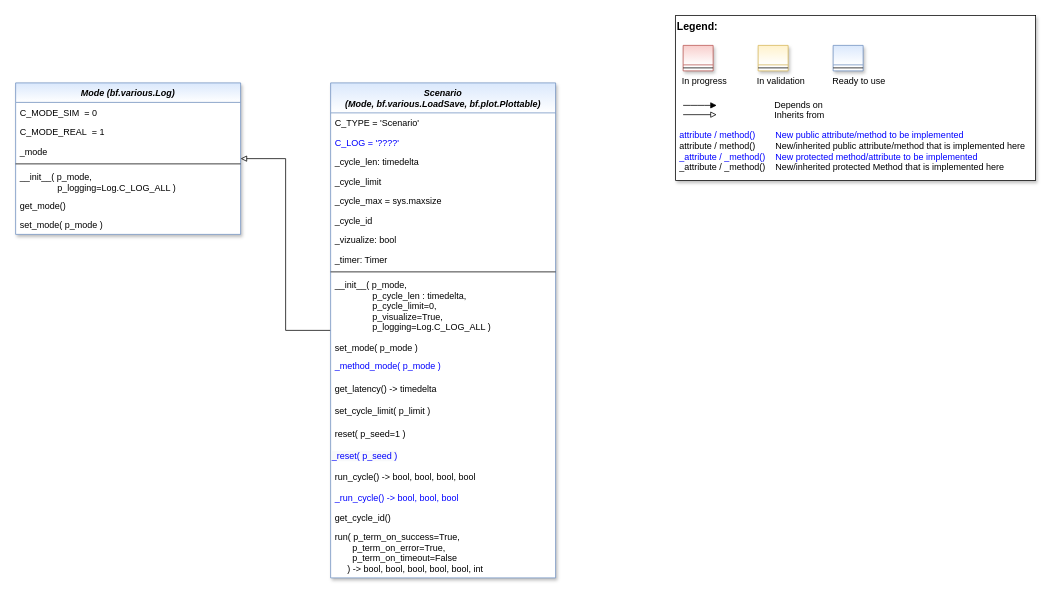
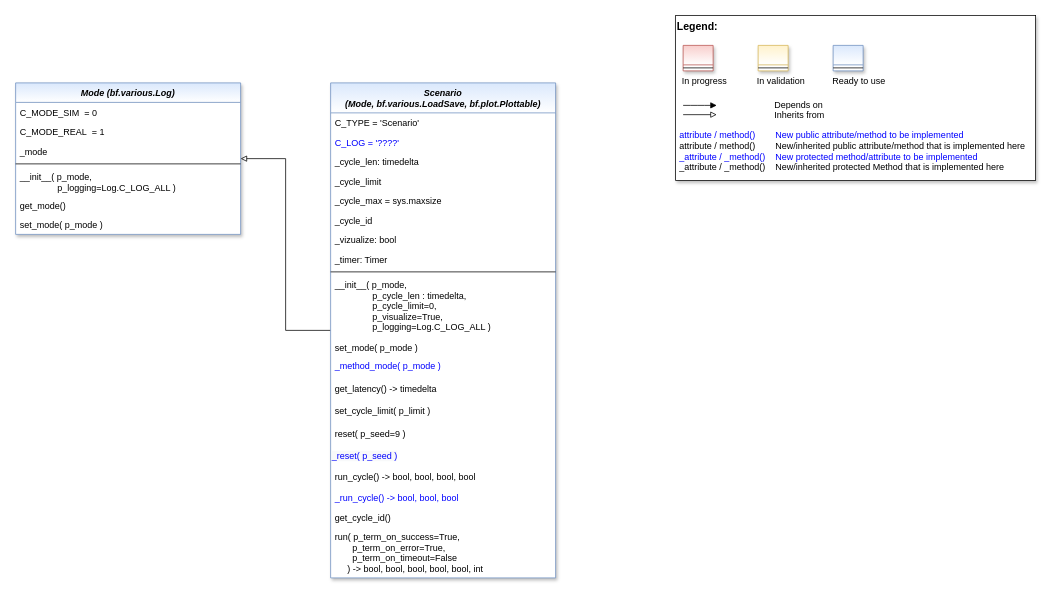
  <mxCell id="0" />
  <mxCell id="1" parent="0" />
  <mxCell id="2" value="Mode (bf.various.Log)" style="swimlane;fontStyle=3;align=center;verticalAlign=top;childLayout=stackLayout;horizontal=1;startSize=26;horizontalStack=0;resizeParent=1;resizeLast=0;collapsible=1;marginBottom=0;rounded=0;shadow=1;strokeWidth=1;fillColor=#dae8fc;strokeColor=#6c8ebf;gradientColor=#ffffff;swimlaneFillColor=#ffffff;" parent="1" vertex="1"><mxGeometry x="20" y="110" width="300" height="202" as="geometry"><mxRectangle x="230" y="140" width="160" height="26" as="alternateBounds" /></mxGeometry></mxCell>
  <mxCell id="3" value="C_MODE_SIM  = 0" style="text;align=left;verticalAlign=top;spacingLeft=4;spacingRight=4;overflow=hidden;rotatable=0;points=[[0,0.5],[1,0.5]];portConstraint=eastwest;" parent="2" vertex="1"><mxGeometry y="26" width="300" height="26" as="geometry" /></mxCell>
  <mxCell id="4" value="C_MODE_REAL  = 1" style="text;align=left;verticalAlign=top;spacingLeft=4;spacingRight=4;overflow=hidden;rotatable=0;points=[[0,0.5],[1,0.5]];portConstraint=eastwest;" parent="2" vertex="1"><mxGeometry y="52" width="300" height="26" as="geometry" /></mxCell>
  <mxCell id="5" value="_mode" style="text;align=left;verticalAlign=top;spacingLeft=4;spacingRight=4;overflow=hidden;rotatable=0;points=[[0,0.5],[1,0.5]];portConstraint=eastwest;" parent="2" vertex="1"><mxGeometry y="78" width="300" height="26" as="geometry" /></mxCell>
  <mxCell id="6" value="" style="line;html=1;strokeWidth=1;align=left;verticalAlign=middle;spacingTop=-1;spacingLeft=3;spacingRight=3;rotatable=0;labelPosition=right;points=[];portConstraint=eastwest;" parent="2" vertex="1"><mxGeometry y="104" width="300" height="8" as="geometry" /></mxCell>
  <mxCell id="7" value="__init__( p_mode, &#10;               p_logging=Log.C_LOG_ALL )&#10;" style="text;align=left;verticalAlign=top;spacingLeft=4;spacingRight=4;overflow=hidden;rotatable=0;points=[[0,0.5],[1,0.5]];portConstraint=eastwest;" parent="2" vertex="1"><mxGeometry y="112" width="300" height="38" as="geometry" /></mxCell>
  <mxCell id="8" value="get_mode()" style="text;align=left;verticalAlign=top;spacingLeft=4;spacingRight=4;overflow=hidden;rotatable=0;points=[[0,0.5],[1,0.5]];portConstraint=eastwest;" parent="2" vertex="1"><mxGeometry y="150" width="300" height="26" as="geometry" /></mxCell>
  <mxCell id="9" value="set_mode( p_mode )" style="text;align=left;verticalAlign=top;spacingLeft=4;spacingRight=4;overflow=hidden;rotatable=0;points=[[0,0.5],[1,0.5]];portConstraint=eastwest;" parent="2" vertex="1"><mxGeometry y="176" width="300" height="24" as="geometry" /></mxCell>
  <mxCell id="10" style="edgeStyle=orthogonalEdgeStyle;rounded=0;orthogonalLoop=1;jettySize=auto;html=1;endArrow=block;endFill=0;" parent="1" source="11" target="2" edge="1"><mxGeometry relative="1" as="geometry" /></mxCell>
  <mxCell id="11" value="Scenario &#10;(Mode, bf.various.LoadSave, bf.plot.Plottable)" style="swimlane;fontStyle=3;align=center;verticalAlign=top;childLayout=stackLayout;horizontal=1;startSize=40;horizontalStack=0;resizeParent=1;resizeLast=0;collapsible=1;marginBottom=0;rounded=0;shadow=1;strokeWidth=1;fillColor=#dae8fc;strokeColor=#6c8ebf;gradientColor=#ffffff;swimlaneFillColor=#ffffff;" parent="1" vertex="1"><mxGeometry x="440" y="110" width="300" height="660" as="geometry"><mxRectangle x="230" y="140" width="160" height="26" as="alternateBounds" /></mxGeometry></mxCell>
  <mxCell id="12" value="C_TYPE = 'Scenario'" style="text;align=left;verticalAlign=top;spacingLeft=4;spacingRight=4;overflow=hidden;rotatable=0;points=[[0,0.5],[1,0.5]];portConstraint=eastwest;" parent="11" vertex="1"><mxGeometry y="40" width="300" height="26" as="geometry" /></mxCell>
  <mxCell id="13" value="C_LOG = '????'" style="text;align=left;verticalAlign=top;spacingLeft=4;spacingRight=4;overflow=hidden;rotatable=0;points=[[0,0.5],[1,0.5]];portConstraint=eastwest;fontColor=#0000FF;" parent="11" vertex="1"><mxGeometry y="66" width="300" height="26" as="geometry" /></mxCell>
  <mxCell id="14" value="_cycle_len: timedelta" style="text;align=left;verticalAlign=top;spacingLeft=4;spacingRight=4;overflow=hidden;rotatable=0;points=[[0,0.5],[1,0.5]];portConstraint=eastwest;" parent="11" vertex="1"><mxGeometry y="92" width="300" height="26" as="geometry" /></mxCell>
  <mxCell id="15" value="_cycle_limit" style="text;align=left;verticalAlign=top;spacingLeft=4;spacingRight=4;overflow=hidden;rotatable=0;points=[[0,0.5],[1,0.5]];portConstraint=eastwest;" parent="11" vertex="1"><mxGeometry y="118" width="300" height="26" as="geometry" /></mxCell>
  <mxCell id="16" value="_cycle_max = sys.maxsize" style="text;align=left;verticalAlign=top;spacingLeft=4;spacingRight=4;overflow=hidden;rotatable=0;points=[[0,0.5],[1,0.5]];portConstraint=eastwest;" parent="11" vertex="1"><mxGeometry y="144" width="300" height="26" as="geometry" /></mxCell>
  <mxCell id="17" value="_cycle_id" style="text;align=left;verticalAlign=top;spacingLeft=4;spacingRight=4;overflow=hidden;rotatable=0;points=[[0,0.5],[1,0.5]];portConstraint=eastwest;" parent="11" vertex="1"><mxGeometry y="170" width="300" height="26" as="geometry" /></mxCell>
  <mxCell id="18" value="_vizualize: bool" style="text;align=left;verticalAlign=top;spacingLeft=4;spacingRight=4;overflow=hidden;rotatable=0;points=[[0,0.5],[1,0.5]];portConstraint=eastwest;" parent="11" vertex="1"><mxGeometry y="196" width="300" height="26" as="geometry" /></mxCell>
  <mxCell id="19" value="_timer: Timer" style="text;align=left;verticalAlign=top;spacingLeft=4;spacingRight=4;overflow=hidden;rotatable=0;points=[[0,0.5],[1,0.5]];portConstraint=eastwest;" parent="11" vertex="1"><mxGeometry y="222" width="300" height="26" as="geometry" /></mxCell>
  <mxCell id="20" value="" style="line;html=1;strokeWidth=1;align=left;verticalAlign=middle;spacingTop=-1;spacingLeft=3;spacingRight=3;rotatable=0;labelPosition=right;points=[];portConstraint=eastwest;" parent="11" vertex="1"><mxGeometry y="248" width="300" height="8" as="geometry" /></mxCell>
  <mxCell id="21" value="__init__( p_mode,&#10;               p_cycle_len : timedelta,&#10;               p_cycle_limit=0,&#10;               p_visualize=True,&#10;               p_logging=Log.C_LOG_ALL )" style="text;align=left;verticalAlign=top;spacingLeft=4;spacingRight=4;overflow=hidden;rotatable=0;points=[[0,0.5],[1,0.5]];portConstraint=eastwest;" parent="11" vertex="1"><mxGeometry y="256" width="300" height="84" as="geometry" /></mxCell>
  <mxCell id="22" value="set_mode( p_mode )" style="text;align=left;verticalAlign=top;spacingLeft=4;spacingRight=4;overflow=hidden;rotatable=0;points=[[0,0.5],[1,0.5]];portConstraint=eastwest;" parent="11" vertex="1"><mxGeometry y="340" width="300" height="24" as="geometry" /></mxCell>
  <mxCell id="23" value="_method_mode( p_mode )" style="text;align=left;verticalAlign=top;spacingLeft=4;spacingRight=4;overflow=hidden;rotatable=0;points=[[0,0.5],[1,0.5]];portConstraint=eastwest;fontColor=#0000FF;" parent="11" vertex="1"><mxGeometry y="364" width="300" height="30" as="geometry" /></mxCell>
  <mxCell id="24" value="get_latency() -&gt; timedelta" style="text;align=left;verticalAlign=top;spacingLeft=4;spacingRight=4;overflow=hidden;rotatable=0;points=[[0,0.5],[1,0.5]];portConstraint=eastwest;" parent="11" vertex="1"><mxGeometry y="394" width="300" height="30" as="geometry" /></mxCell>
  <mxCell id="25" value="set_cycle_limit( p_limit )" style="text;align=left;verticalAlign=top;spacingLeft=4;spacingRight=4;overflow=hidden;rotatable=0;points=[[0,0.5],[1,0.5]];portConstraint=eastwest;" parent="11" vertex="1"><mxGeometry y="424" width="300" height="30" as="geometry" /></mxCell>
- <mxCell id="26" value="reset( p_seed=1 )" style="text;align=left;verticalAlign=top;spacingLeft=4;spacingRight=4;overflow=hidden;rotatable=0;points=[[0,0.5],[1,0.5]];portConstraint=eastwest;" parent="11" vertex="1"><mxGeometry y="454" width="300" height="30" as="geometry" /></mxCell>
+ <mxCell id="26" value="reset( p_seed=9 )" style="text;align=left;verticalAlign=top;spacingLeft=4;spacingRight=4;overflow=hidden;rotatable=0;points=[[0,0.5],[1,0.5]];portConstraint=eastwest;" parent="11" vertex="1"><mxGeometry y="454" width="300" height="30" as="geometry" /></mxCell>
  <mxCell id="27" value="&lt;span style=&quot;color: rgb(0 , 0 , 255) ; font-family: &amp;#34;helvetica&amp;#34; ; font-size: 12px ; font-style: normal ; font-weight: 400 ; letter-spacing: normal ; text-align: left ; text-indent: 0px ; text-transform: none ; word-spacing: 0px ; background-color: rgb(248 , 249 , 250) ; display: inline ; float: none&quot;&gt;_reset( p_seed )&lt;/span&gt;" style="text;whiteSpace=wrap;html=1;fontColor=#000000;" parent="11" vertex="1"><mxGeometry y="484" width="300" height="28" as="geometry" /></mxCell>
  <mxCell id="28" value="run_cycle() -&gt; bool, bool, bool, bool" style="text;align=left;verticalAlign=top;spacingLeft=4;spacingRight=4;overflow=hidden;rotatable=0;points=[[0,0.5],[1,0.5]];portConstraint=eastwest;" parent="11" vertex="1"><mxGeometry y="512" width="300" height="28" as="geometry" /></mxCell>
  <mxCell id="29" value="_run_cycle() -&gt; bool, bool, bool" style="text;align=left;verticalAlign=top;spacingLeft=4;spacingRight=4;overflow=hidden;rotatable=0;points=[[0,0.5],[1,0.5]];portConstraint=eastwest;fontColor=#0000FF;" parent="11" vertex="1"><mxGeometry y="540" width="300" height="26" as="geometry" /></mxCell>
  <mxCell id="30" value="get_cycle_id()" style="text;align=left;verticalAlign=top;spacingLeft=4;spacingRight=4;overflow=hidden;rotatable=0;points=[[0,0.5],[1,0.5]];portConstraint=eastwest;" parent="11" vertex="1"><mxGeometry y="566" width="300" height="26" as="geometry" /></mxCell>
  <mxCell id="31" value="run( p_term_on_success=True, &#10;       p_term_on_error=True,&#10;       p_term_on_timeout=False &#10;     ) -&gt; bool, bool, bool, bool, bool, int " style="text;align=left;verticalAlign=top;spacingLeft=4;spacingRight=4;overflow=hidden;rotatable=0;points=[[0,0.5],[1,0.5]];portConstraint=eastwest;" parent="11" vertex="1"><mxGeometry y="592" width="300" height="68" as="geometry" /></mxCell>
  <mxCell id="32" value="" style="group" parent="1" vertex="1" connectable="0"><mxGeometry x="900" y="20" width="480" height="220" as="geometry" /></mxCell>
  <mxCell id="33" value="&lt;font color=&quot;#000000&quot; size=&quot;1&quot;&gt;&lt;b style=&quot;font-size: 14px&quot;&gt;Legend:&lt;br&gt;&lt;/b&gt;&lt;/font&gt;&lt;br&gt;&lt;br&gt;&lt;br&gt;&lt;font color=&quot;#0000ff&quot; style=&quot;font-size: 6px&quot;&gt;&lt;br&gt;&lt;/font&gt;&lt;span style=&quot;color: rgb(0 , 0 , 0)&quot;&gt;&lt;font style=&quot;font-size: 4px&quot;&gt;&amp;nbsp; &amp;nbsp;&lt;/font&gt;&amp;nbsp;In progress&amp;nbsp; &amp;nbsp; &amp;nbsp; &amp;nbsp; &amp;nbsp; &amp;nbsp; In validation&amp;nbsp; &amp;nbsp; &amp;nbsp; &amp;nbsp; &amp;nbsp; &amp;nbsp;Ready to use&lt;/span&gt;&lt;font color=&quot;#000000&quot;&gt;&amp;nbsp;&lt;br&gt;&lt;/font&gt;&lt;font color=&quot;#0000ff&quot;&gt;&lt;br&gt;&lt;br&gt;&lt;br&gt;&lt;br&gt;&amp;nbsp;attribute / method()&amp;nbsp; &amp;nbsp; &amp;nbsp; &amp;nbsp; New public attribute/method to be implemented&lt;/font&gt;&lt;br&gt;&lt;font color=&quot;#000000&quot;&gt;&amp;nbsp;&lt;/font&gt;&lt;font color=&quot;#000000&quot;&gt;attribute / method()&lt;span&gt;&#09;&lt;/span&gt;&amp;nbsp; &amp;nbsp; &amp;nbsp; &amp;nbsp;New/inherited public attribute/method that is implemented here&lt;br&gt;&lt;/font&gt;&lt;font color=&quot;#0000ff&quot;&gt;&amp;nbsp;_attribute /&amp;nbsp;&lt;/font&gt;&lt;font color=&quot;#0000ff&quot;&gt;_method()&amp;nbsp; &amp;nbsp; New protected method/attribute to be implemented&lt;/font&gt;&lt;br&gt;&lt;font color=&quot;#000000&quot;&gt;&amp;nbsp;_attribute / _method()&amp;nbsp; &amp;nbsp; New/inherited protected Method that is implemented here&lt;br&gt;&lt;/font&gt;&lt;font color=&quot;#000000&quot;&gt;&lt;br&gt;&lt;br&gt;&lt;br&gt;&lt;br&gt;&lt;br&gt;&lt;/font&gt;" style="text;html=1;align=left;verticalAlign=top;whiteSpace=wrap;rounded=0;fontColor=#006600;strokeColor=#000000;shadow=1;fillColor=#ffffff;" parent="32" vertex="1"><mxGeometry width="480" height="220" as="geometry" /></mxCell>
  <mxCell id="34" value="Depends on" style="endArrow=block;html=1;labelPosition=right;verticalLabelPosition=middle;align=left;verticalAlign=middle;endFill=1;fontSize=12;" parent="32" edge="1"><mxGeometry x="-1590" y="-2180" width="50" height="50" as="geometry"><mxPoint x="10.0" y="120.003" as="sourcePoint" /><mxPoint x="54.848" y="120.003" as="targetPoint" /><mxPoint x="98" as="offset" /><Array as="points"><mxPoint x="30" y="120" /></Array></mxGeometry></mxCell>
  <mxCell id="35" value="Inherits from" style="endArrow=block;html=1;labelPosition=right;verticalLabelPosition=middle;align=left;verticalAlign=middle;endFill=0;fontSize=12;" parent="32" edge="1"><mxGeometry x="-1590" y="-2180" width="50" height="50" as="geometry"><mxPoint x="10.0" y="132.385" as="sourcePoint" /><mxPoint x="54.848" y="132.385" as="targetPoint" /><mxPoint x="98" y="1" as="offset" /></mxGeometry></mxCell>
  <mxCell id="36" value="" style="swimlane;fontStyle=3;align=center;verticalAlign=top;childLayout=stackLayout;horizontal=1;startSize=26;horizontalStack=0;resizeParent=1;resizeLast=0;collapsible=1;marginBottom=0;rounded=0;shadow=1;strokeWidth=1;fillColor=#f8cecc;strokeColor=#b85450;gradientColor=#ffffff;swimlaneFillColor=#ffffff;" parent="32" vertex="1"><mxGeometry x="10" y="40" width="40" height="34" as="geometry"><mxRectangle x="230" y="140" width="160" height="26" as="alternateBounds" /></mxGeometry></mxCell>
  <mxCell id="37" value="" style="line;html=1;strokeWidth=1;align=left;verticalAlign=middle;spacingTop=-1;spacingLeft=3;spacingRight=3;rotatable=0;labelPosition=right;points=[];portConstraint=eastwest;" parent="36" vertex="1"><mxGeometry y="26" width="40" height="8" as="geometry" /></mxCell>
  <mxCell id="38" value="" style="swimlane;fontStyle=3;align=center;verticalAlign=top;childLayout=stackLayout;horizontal=1;startSize=26;horizontalStack=0;resizeParent=1;resizeLast=0;collapsible=1;marginBottom=0;rounded=0;shadow=1;strokeWidth=1;fillColor=#fff2cc;strokeColor=#d6b656;gradientColor=#ffffff;swimlaneFillColor=#ffffff;" parent="32" vertex="1"><mxGeometry x="110" y="40" width="40" height="34" as="geometry"><mxRectangle x="230" y="140" width="160" height="26" as="alternateBounds" /></mxGeometry></mxCell>
  <mxCell id="39" value="" style="line;html=1;strokeWidth=1;align=left;verticalAlign=middle;spacingTop=-1;spacingLeft=3;spacingRight=3;rotatable=0;labelPosition=right;points=[];portConstraint=eastwest;" parent="38" vertex="1"><mxGeometry y="26" width="40" height="8" as="geometry" /></mxCell>
  <mxCell id="40" value="" style="swimlane;fontStyle=3;align=center;verticalAlign=top;childLayout=stackLayout;horizontal=1;startSize=26;horizontalStack=0;resizeParent=1;resizeLast=0;collapsible=1;marginBottom=0;rounded=0;shadow=1;strokeWidth=1;fillColor=#dae8fc;strokeColor=#6c8ebf;gradientColor=#ffffff;swimlaneFillColor=#ffffff;" parent="32" vertex="1"><mxGeometry x="210" y="40" width="40" height="34" as="geometry"><mxRectangle x="230" y="140" width="160" height="26" as="alternateBounds" /></mxGeometry></mxCell>
  <mxCell id="41" value="" style="line;html=1;strokeWidth=1;align=left;verticalAlign=middle;spacingTop=-1;spacingLeft=3;spacingRight=3;rotatable=0;labelPosition=right;points=[];portConstraint=eastwest;" parent="40" vertex="1"><mxGeometry y="26" width="40" height="8" as="geometry" /></mxCell>
